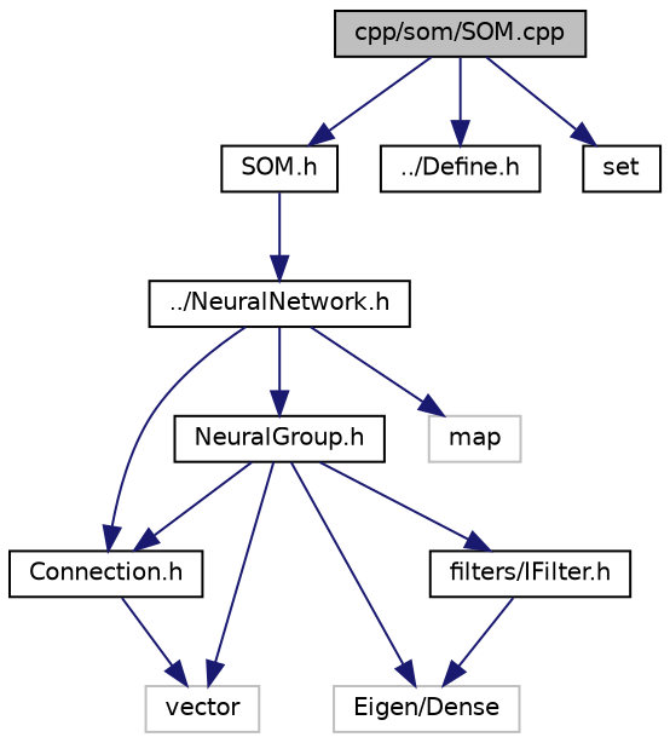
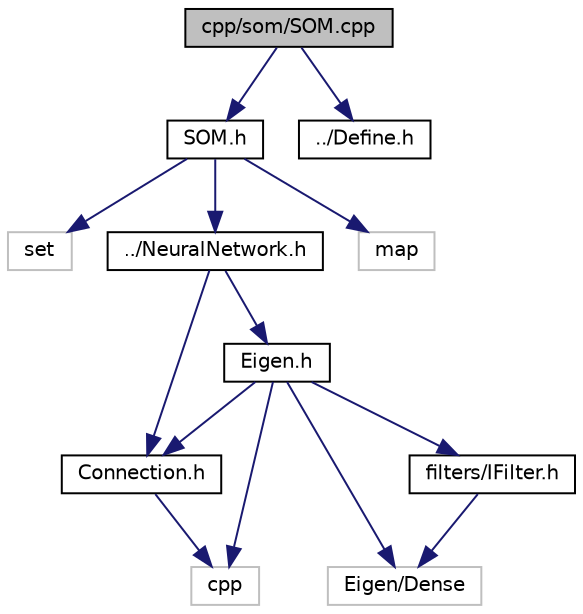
  digraph {
    node [color=black fillcolor=white fontname=Helvetica fontsize=10 shape=record style=filled]
    edge [color=midnightblue fontname=Helvetica fontsize=10 labelfontname=Helvetica labelfontsize=10 style=solid]
    n1 [fillcolor=grey75 fontcolor=black height=0.2 label="cpp/som/SOM.cpp" width=0.4]
    n2 [height=0.2 label="SOM.h" width=0.4]
    n3 [height=0.2 label="../Define.h" width=0.4]
-   n4 [height=0.2 label=set width=0.4]
+   n4 [color=grey75 height=0.2 label=set width=0.4]
    n5 [height=0.2 label="../NeuralNetwork.h" width=0.4]
-   n6 [height=0.2 label="NeuralGroup.h" width=0.4]
+   n6 [height=0.2 label="Eigen.h" width=0.4]
    n7 [height=0.2 label="Connection.h" width=0.4]
    n8 [color=grey75 height=0.2 label=map width=0.4]
-   n9 [color=grey75 height=0.2 label=vector width=0.4]
+   n9 [color=grey75 height=0.2 label=cpp width=0.4]
    n10 [color=grey75 height=0.2 label="Eigen/Dense" width=0.4]
    n11 [height=0.2 label="filters/IFilter.h" width=0.4]
    n1 -> n2
    n1 -> n3
-   n1 -> n4
+   n2 -> n4
    n2 -> n5
    n5 -> n6
    n5 -> n7
-   n5 -> n8
+   n2 -> n8
    n6 -> n7
    n6 -> n9
    n6 -> n10
    n6 -> n11
    n7 -> n9
    n11 -> n10
  }
